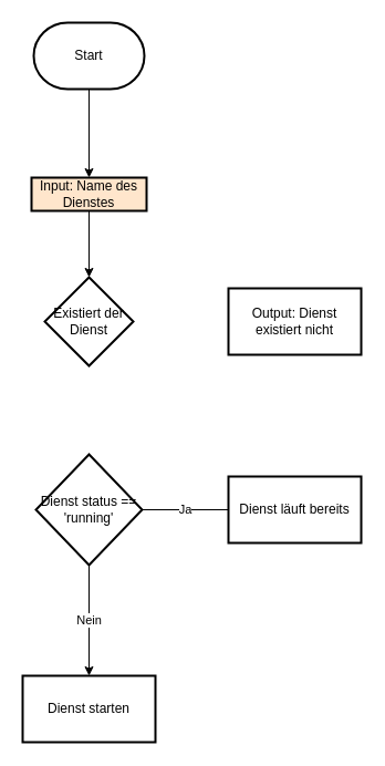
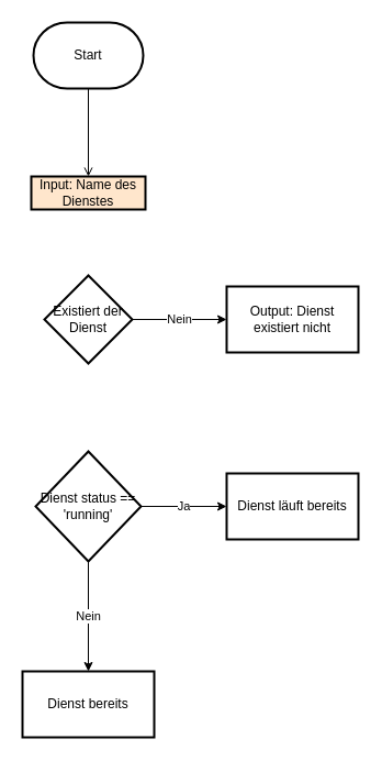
  <mxCell id="0" />
  <mxCell id="1" parent="0" />
- <mxCell id="2" value="" style="edgeStyle=orthogonalEdgeStyle;rounded=0;orthogonalLoop=1;jettySize=auto;html=1;" edge="1" parent="1" source="3" target="5"><mxGeometry relative="1" as="geometry" /></mxCell>
+ <mxCell id="2" value="" style="edgeStyle=orthogonalEdgeStyle;rounded=0;orthogonalLoop=1;jettySize=auto;html=1;endArrow=open;" edge="1" parent="1" source="3" target="5"><mxGeometry relative="1" as="geometry" /></mxCell>
  <mxCell id="3" value="Start" style="strokeWidth=2;html=1;shape=mxgraph.flowchart.terminator;whiteSpace=wrap;" vertex="1" parent="1"><mxGeometry x="30" y="20" width="100" height="60" as="geometry" /></mxCell>
- <mxCell id="4" value="" style="edgeStyle=orthogonalEdgeStyle;rounded=0;orthogonalLoop=1;jettySize=auto;html=1;" edge="1" parent="1" source="5" target="7"><mxGeometry relative="1" as="geometry" /></mxCell>
  <mxCell id="5" value="Input: Name des Dienstes" style="whiteSpace=wrap;html=1;strokeWidth=2;fillColor=#ffe6cc;" vertex="1" parent="1"><mxGeometry x="28" y="160" width="104" height="30" as="geometry" /></mxCell>
+ <mxCell id="6" value="Nein" style="edgeStyle=orthogonalEdgeStyle;rounded=0;orthogonalLoop=1;jettySize=auto;html=1;" edge="1" parent="1" source="7" target="8"><mxGeometry relative="1" as="geometry" /></mxCell>
  <mxCell id="7" value="Existiert der Dienst" style="rhombus;whiteSpace=wrap;html=1;strokeWidth=2;" vertex="1" parent="1"><mxGeometry x="40" y="250" width="80" height="80" as="geometry" /></mxCell>
  <mxCell id="8" value="Output: Dienst existiert nicht" style="whiteSpace=wrap;html=1;strokeWidth=2;" vertex="1" parent="1"><mxGeometry x="206" y="260" width="120" height="60" as="geometry" /></mxCell>
- <mxCell id="9" value="Ja" style="edgeStyle=orthogonalEdgeStyle;rounded=0;orthogonalLoop=1;jettySize=auto;html=1;endArrow=none;" edge="1" parent="1" source="11" target="12"><mxGeometry relative="1" as="geometry" /></mxCell>
+ <mxCell id="9" value="Ja" style="edgeStyle=orthogonalEdgeStyle;rounded=0;orthogonalLoop=1;jettySize=auto;html=1;" edge="1" parent="1" source="11" target="12"><mxGeometry relative="1" as="geometry" /></mxCell>
  <mxCell id="10" value="Nein" style="edgeStyle=orthogonalEdgeStyle;rounded=0;orthogonalLoop=1;jettySize=auto;html=1;" edge="1" parent="1" source="11" target="13"><mxGeometry relative="1" as="geometry" /></mxCell>
  <mxCell id="11" value="Dienst status == 'running'" style="rhombus;whiteSpace=wrap;html=1;strokeWidth=2;" vertex="1" parent="1"><mxGeometry x="32" y="410" width="96" height="100" as="geometry" /></mxCell>
  <mxCell id="12" value="Dienst läuft bereits" style="whiteSpace=wrap;html=1;strokeWidth=2;" vertex="1" parent="1"><mxGeometry x="206" y="430" width="120" height="60" as="geometry" /></mxCell>
- <mxCell id="13" value="Dienst starten" style="whiteSpace=wrap;html=1;strokeWidth=2;" vertex="1" parent="1"><mxGeometry x="20" y="610" width="120" height="60" as="geometry" /></mxCell>
+ <mxCell id="13" value="Dienst bereits" style="whiteSpace=wrap;html=1;strokeWidth=2;" vertex="1" parent="1"><mxGeometry x="20" y="610" width="120" height="60" as="geometry" /></mxCell>
